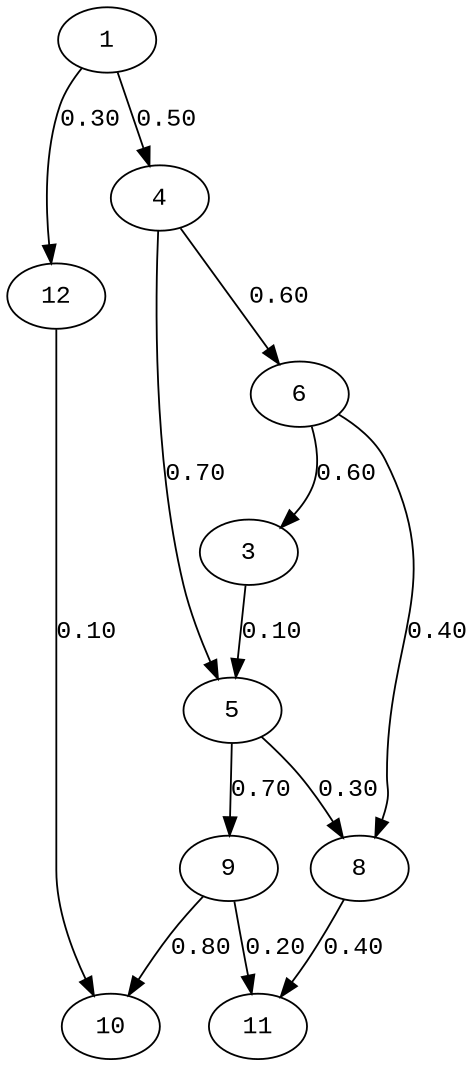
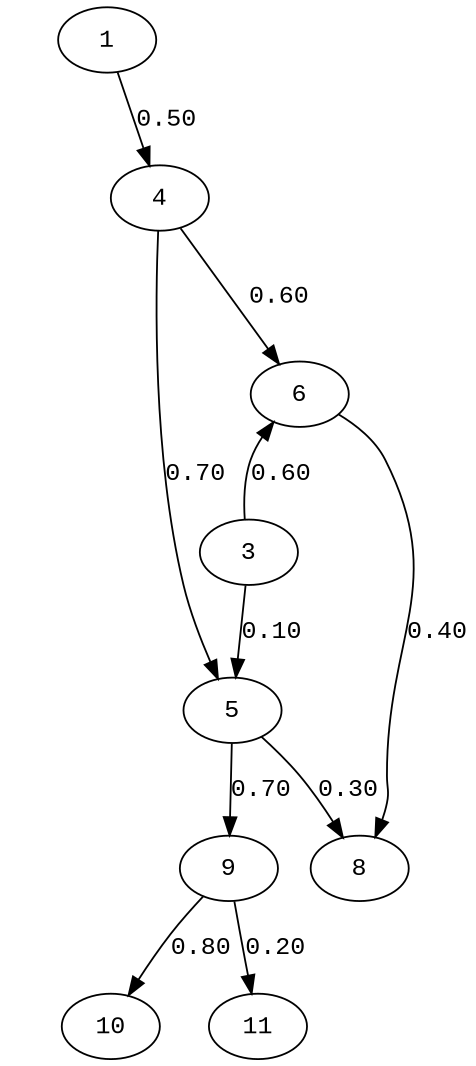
  digraph {
    fontname="Liberation Mono"
    node [fontname="Liberation Mono"]
    edge [fontname="Liberation Mono"]
    n1 [label=<1>]
-   n2 [label=<12>]
    n3 [label=<4>]
    n4 [label=<10>]
    n5 [label=<5>]
    n6 [label=<8>]
    n7 [label=<9>]
    n8 [label=<11>]
    n9 [label=<3>]
    n10 [label=<6>]
-   n1 -> n2 [label=<0.30>]
    n1 -> n3 [label=<0.50>]
-   n2 -> n4 [label=<0.10>]
    n3 -> n5 [label=<0.70>]
    n3 -> n10 [label=<0.60>]
    n5 -> n6 [label=<0.30>]
    n5 -> n7 [label=<0.70>]
-   n6 -> n8 [label=<0.40>]
    n7 -> n4 [label=<0.80>]
    n7 -> n8 [label=<0.20>]
    n9 -> n5 [label=<0.10>]
-   n10 -> n9 [label=<0.60>]
+   n9 -> n10 [label=<0.60>]
    n10 -> n6 [label=<0.40>]
  }
